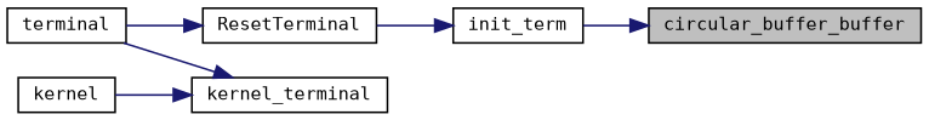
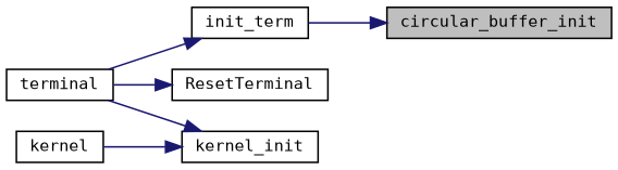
  digraph {
    fontname="DejaVu Sans Mono"
    rankdir=RL
    node [color=black fillcolor=white fontname="DejaVu Sans Mono" fontsize=10 shape=record style=filled]
    edge [color=midnightblue dir=back fontname="DejaVu Sans Mono" fontsize=10 labelfontname=Helvetica labelfontsize=10 style=solid]
-   n1 [fillcolor=grey75 fontcolor=black height=0.2 label=circular_buffer_buffer width=0.4]
+   n1 [fillcolor=grey75 fontcolor=black height=0.2 label=circular_buffer_init width=0.4]
    n2 [height=0.2 label=init_term width=0.4]
    n3 [height=0.2 label=terminal width=0.4]
    n4 [height=0.2 label=ResetTerminal width=0.4]
-   n5 [height=0.2 label=kernel_terminal width=0.4]
+   n5 [height=0.2 label=kernel_init width=0.4]
    n6 [height=0.2 label=kernel width=0.4]
    n1 -> n2
-   n2 -> n4
+   n2 -> n3
    n4 -> n3
    n5 -> n3
    n5 -> n6
  }
